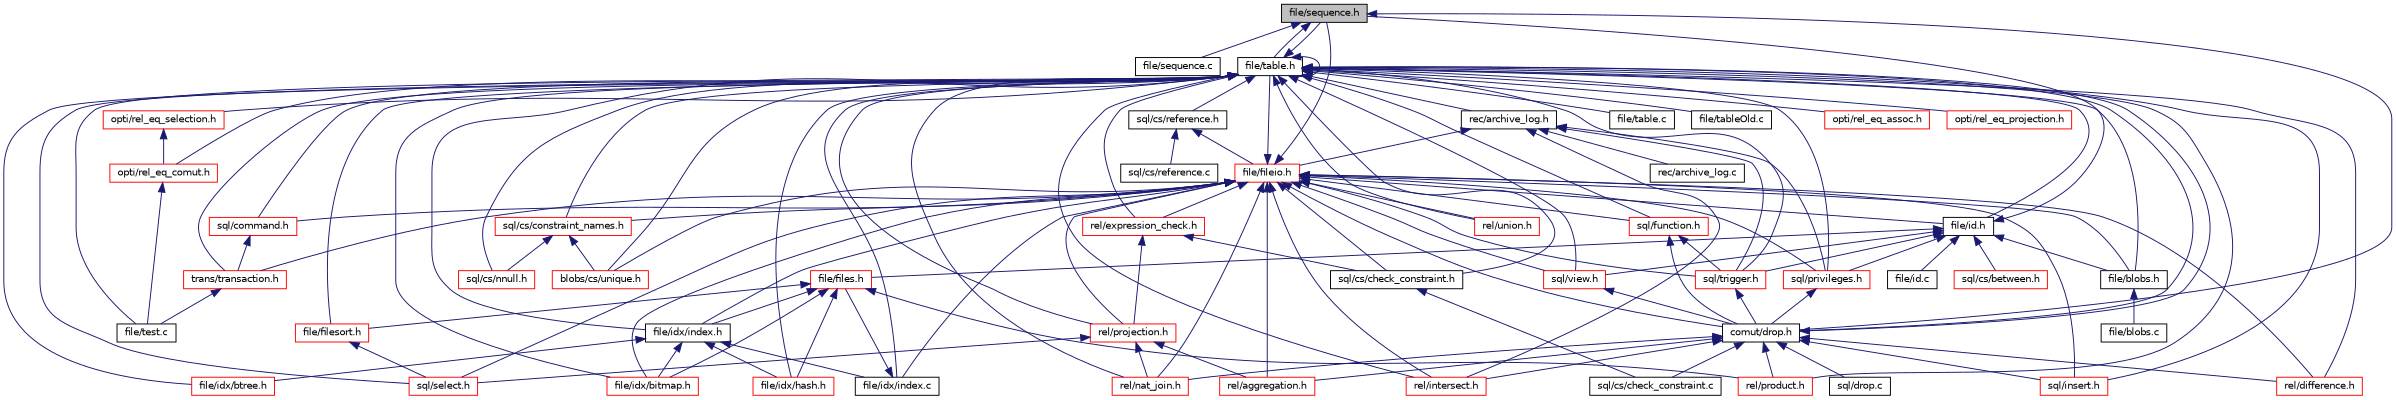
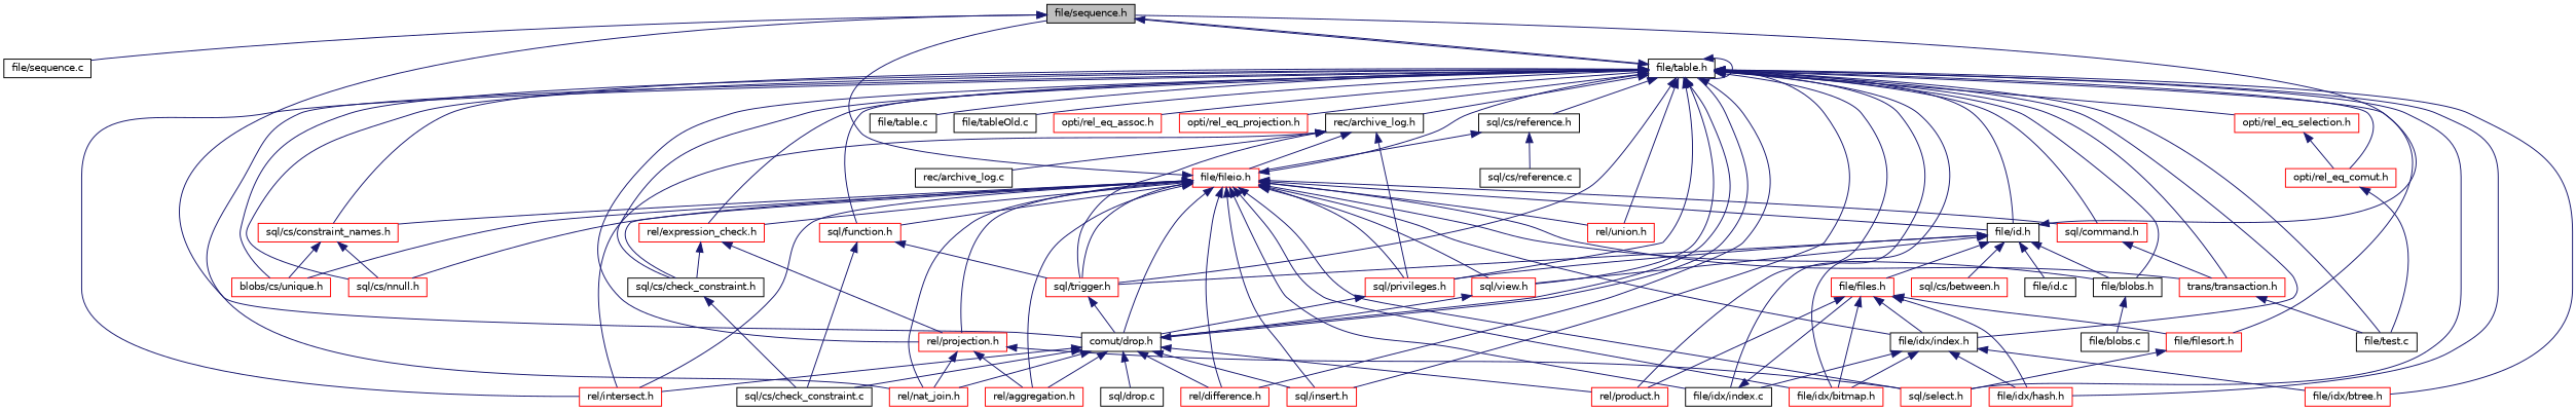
  digraph {
    node [color=red fontname=Helvetica fontsize=10 shape=record]
    edge [color=midnightblue dir=back fontname=Helvetica fontsize=10 labelfontname=Helvetica labelfontsize=10 style=solid]
    n1 [color=black fillcolor=grey75 fontcolor=black height=0.2 label="file/sequence.h" style=filled width=0.4]
    n2 [color=black height=0.2 label="file/sequence.c" width=0.4]
    n3 [color=black height=0.2 label="file/table.h" width=0.4]
    n4 [color=black height=0.2 label="comut/drop.h" width=0.4]
    n5 [color=black height=0.2 label="file/blobs.h" width=0.4]
    n6 [height=0.2 label="rel/difference.h" width=0.4]
    n7 [height=0.2 label="rel/intersect.h" width=0.4]
    n8 [height=0.2 label="rel/nat_join.h" width=0.4]
    n9 [height=0.2 label="rel/product.h" width=0.4]
    n10 [height=0.2 label="sql/insert.h" width=0.4]
    n11 [color=black height=0.2 label="sql/cs/reference.h" width=0.4]
    n12 [color=black height=0.2 label="file/id.h" width=0.4]
    n13 [height=0.2 label="file/filesort.h" width=0.4]
    n14 [height=0.2 label="sql/select.h" width=0.4]
    n15 [color=black height=0.2 label="file/idx/index.h" width=0.4]
    n16 [height=0.2 label="file/idx/bitmap.h" width=0.4]
    n17 [height=0.2 label="file/idx/btree.h" width=0.4]
    n18 [height=0.2 label="file/idx/hash.h" width=0.4]
    n19 [color=black height=0.2 label="file/idx/index.c" width=0.4]
    n20 [height=0.2 label="sql/view.h" width=0.4]
    n21 [height=0.2 label="sql/trigger.h" width=0.4]
    n22 [height=0.2 label="sql/privileges.h" width=0.4]
    n23 [height=0.2 label="sql/command.h" width=0.4]
    n24 [height=0.2 label="trans/transaction.h" width=0.4]
    n25 [color=black height=0.2 label="file/test.c" width=0.4]
    n26 [height=0.2 label="rel/expression_check.h" width=0.4]
    n27 [color=black height=0.2 label="sql/cs/check_constraint.h" width=0.4]
    n28 [height=0.2 label="rel/projection.h" width=0.4]
    n29 [height=0.2 label="sql/cs/constraint_names.h" width=0.4]
    n30 [height=0.2 label="sql/cs/nnull.h" width=0.4]
    n31 [height=0.2 label="blobs/cs/unique.h" width=0.4]
    n32 [height=0.2 label="rel/union.h" width=0.4]
    n33 [height=0.2 label="sql/function.h" width=0.4]
    n34 [color=black height=0.2 label="rec/archive_log.h" width=0.4]
    n35 [color=black height=0.2 label="file/table.c" width=0.4]
    n36 [color=black height=0.2 label="file/tableOld.c" width=0.4]
    n37 [height=0.2 label="opti/rel_eq_comut.h" width=0.4]
    n38 [height=0.2 label="opti/rel_eq_selection.h" width=0.4]
    n39 [height=0.2 label="opti/rel_eq_assoc.h" width=0.4]
    n40 [height=0.2 label="opti/rel_eq_projection.h" width=0.4]
    n41 [color=black height=0.2 label="sql/cs/check_constraint.c" width=0.4]
    n42 [height=0.2 label="rel/aggregation.h" width=0.4]
    n43 [color=black height=0.2 label="sql/drop.c" width=0.4]
    n44 [color=black height=0.2 label="file/blobs.c" width=0.4]
    n45 [height=0.2 label="file/fileio.h" width=0.4]
    n46 [color=black height=0.2 label="sql/cs/reference.c" width=0.4]
    n47 [height=0.2 label="file/files.h" width=0.4]
    n48 [color=black height=0.2 label="file/id.c" width=0.4]
    n49 [height=0.2 label="sql/cs/between.h" width=0.4]
    n50 [color=black height=0.2 label="rec/archive_log.c" width=0.4]
    n1 -> n2
    n1 -> n3
    n1 -> n4
    n3 -> n1
    n3 -> n3
    n3 -> n4
    n3 -> n5
    n3 -> n6
    n3 -> n7
    n3 -> n8
    n3 -> n9
    n3 -> n10
    n3 -> n11
    n3 -> n12
    n3 -> n13
    n3 -> n14
    n3 -> n15
    n3 -> n16
    n3 -> n17
    n3 -> n18
    n3 -> n19
    n3 -> n20
    n3 -> n21
    n3 -> n22
    n3 -> n23
    n3 -> n24
    n3 -> n25
    n3 -> n26
    n3 -> n27
    n3 -> n28
    n3 -> n29
    n3 -> n30
    n3 -> n31
    n3 -> n32
    n3 -> n33
    n3 -> n34
    n3 -> n35
    n3 -> n36
    n3 -> n37
    n3 -> n38
    n3 -> n39
    n3 -> n40
    n4 -> n3
    n4 -> n6
    n4 -> n7
    n4 -> n8
    n4 -> n9
    n4 -> n10
    n4 -> n41
    n4 -> n42
    n4 -> n43
    n5 -> n44
    n11 -> n45
    n11 -> n46
    n12 -> n1
    n12 -> n5
    n12 -> n20
    n12 -> n21
    n12 -> n22
    n12 -> n47
    n12 -> n48
    n12 -> n49
    n13 -> n14
    n15 -> n16
    n15 -> n17
    n15 -> n18
    n15 -> n19
    n19 -> n47
    n20 -> n4
    n21 -> n4
    n22 -> n4
    n23 -> n24
    n24 -> n25
    n26 -> n27
    n26 -> n28
    n27 -> n41
    n28 -> n8
    n28 -> n14
    n28 -> n42
    n29 -> n30
    n29 -> n31
-   n33 -> n4
+   n33 -> n41
    n33 -> n21
    n34 -> n7
    n34 -> n21
    n34 -> n22
    n34 -> n45
    n34 -> n50
    n37 -> n25
    n38 -> n37
    n45 -> n1
    n45 -> n3
    n45 -> n4
    n45 -> n5
    n45 -> n6
    n45 -> n7
    n45 -> n8
    n45 -> n10
    n45 -> n12
    n45 -> n14
    n45 -> n15
    n45 -> n16
    n45 -> n19
    n45 -> n20
    n45 -> n21
    n45 -> n22
    n45 -> n23
    n45 -> n24
    n45 -> n26
    n45 -> n27
    n45 -> n28
    n45 -> n29
+   n45 -> n30
    n45 -> n31
    n45 -> n32
    n45 -> n33
    n45 -> n42
    n47 -> n9
    n47 -> n13
    n47 -> n15
    n47 -> n16
    n47 -> n18
  }
